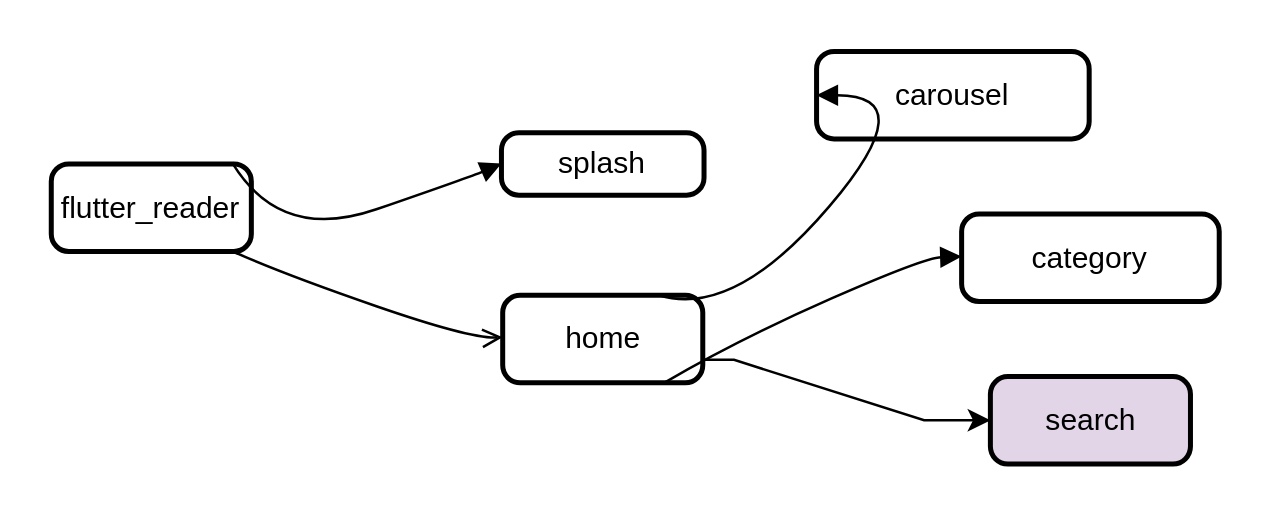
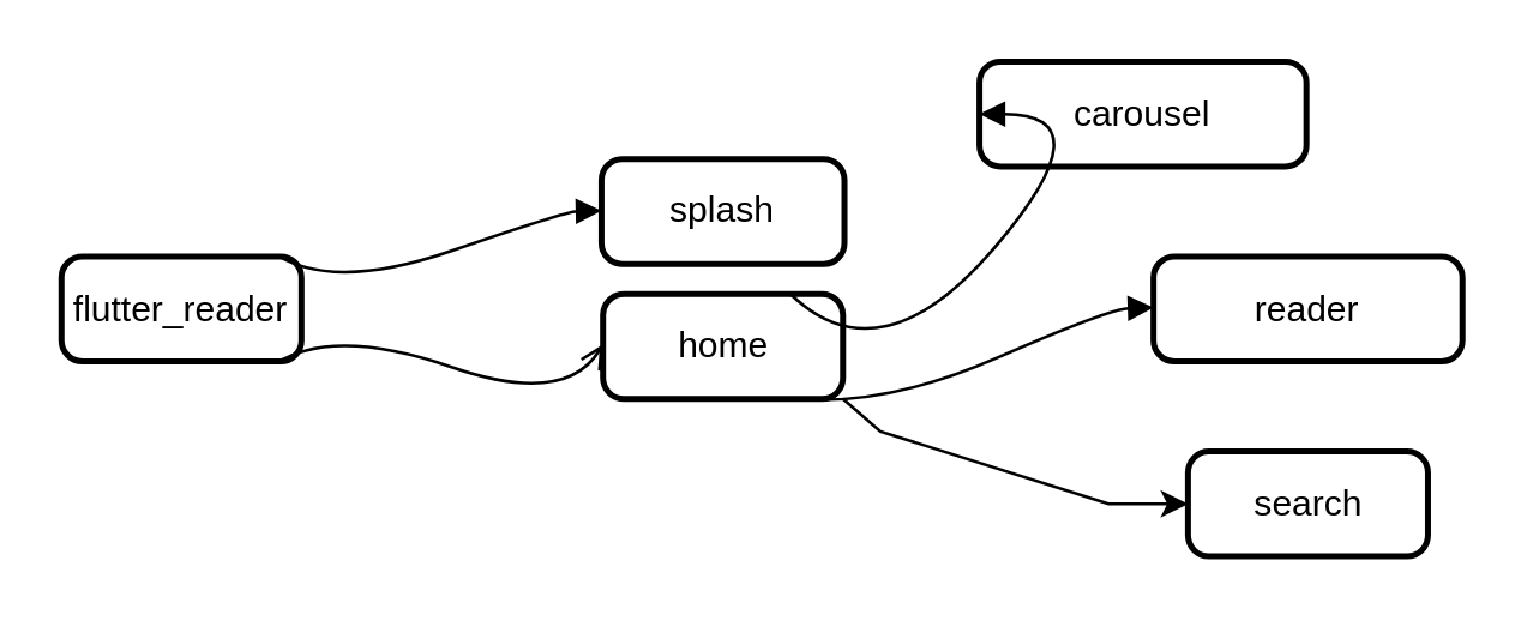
  <mxCell id="0" />
  <mxCell id="1" parent="0" />
- <mxCell id="2" value="flutter_reader" style="rounded=1;absoluteArcSize=1;arcSize=14;whiteSpace=wrap;strokeWidth=2;" parent="1" vertex="1"><mxGeometry x="20" y="65" width="80" height="35" as="geometry" /></mxCell>
- <mxCell id="3" value="splash" style="rounded=1;absoluteArcSize=1;arcSize=14;whiteSpace=wrap;strokeWidth=2;" parent="1" vertex="1"><mxGeometry x="200" y="52.5" width="81" height="25" as="geometry" /></mxCell>
+ <mxCell id="2" value="flutter_reader" style="rounded=1;absoluteArcSize=1;arcSize=14;whiteSpace=wrap;strokeWidth=2;" parent="1" vertex="1"><mxGeometry y="85" width="80" height="35" as="geometry" x="20" /></mxCell>
+ <mxCell id="3" value="splash" style="rounded=1;absoluteArcSize=1;arcSize=14;whiteSpace=wrap;strokeWidth=2;" parent="1" vertex="1"><mxGeometry x="200" y="52.5" width="81" height="35" as="geometry" /></mxCell>
  <mxCell id="4" value="" style="edgeStyle=orthogonalEdgeStyle;rounded=0;orthogonalLoop=1;jettySize=auto;html=1;noEdgeStyle=1;orthogonal=1;" edge="1" parent="1" source="5" target="12"><mxGeometry relative="1" as="geometry"><Array as="points"><mxPoint x="293" y="143.333" /><mxPoint x="369" y="167.5" /></Array></mxGeometry></mxCell>
- <mxCell id="5" value="home" style="rounded=1;absoluteArcSize=1;arcSize=14;whiteSpace=wrap;strokeWidth=2;" parent="1" vertex="1"><mxGeometry x="200.5" y="117.5" width="80" height="35" as="geometry" /></mxCell>
+ <mxCell id="5" value="home" style="rounded=1;absoluteArcSize=1;arcSize=14;whiteSpace=wrap;strokeWidth=2;" parent="1" vertex="1"><mxGeometry x="200.5" y="97.5" width="80" height="35" as="geometry" /></mxCell>
  <mxCell id="6" value="carousel" style="rounded=1;absoluteArcSize=1;arcSize=14;whiteSpace=wrap;strokeWidth=2;" parent="1" vertex="1"><mxGeometry x="326" y="20" width="109" height="35" as="geometry" /></mxCell>
- <mxCell id="7" value="category" style="rounded=1;absoluteArcSize=1;arcSize=14;whiteSpace=wrap;strokeWidth=2;" parent="1" vertex="1"><mxGeometry x="384" y="85" width="103" height="35" as="geometry" /></mxCell>
+ <mxCell id="7" value="reader" style="rounded=1;absoluteArcSize=1;arcSize=14;whiteSpace=wrap;strokeWidth=2;" parent="1" vertex="1"><mxGeometry x="384" y="85" width="103" height="35" as="geometry" /></mxCell>
  <mxCell id="8" value="" style="curved=1;startArrow=none;endArrow=block;exitX=0.902;exitY=0.007;entryX=0.002;entryY=0.493;noEdgeStyle=1;orthogonal=1;" parent="1" source="2" target="3" edge="1"><mxGeometry relative="1" as="geometry"><Array as="points"><mxPoint x="112" y="96.25" /><mxPoint x="188" y="70" /></Array></mxGeometry></mxCell>
  <mxCell id="9" value="" style="curved=1;startArrow=none;endArrow=open;exitX=0.902;exitY=0.993;entryX=-0.004;entryY=0.479;noEdgeStyle=1;orthogonal=1;" parent="1" source="2" target="5" edge="1"><mxGeometry relative="1" as="geometry"><Array as="points"><mxPoint x="112" y="108.75" /><mxPoint x="188" y="135" /></Array></mxGeometry></mxCell>
  <mxCell id="10" value="" style="curved=1;startArrow=none;endArrow=block;exitX=0.789;exitY=-0.014;entryX=-0.003;entryY=0.5;noEdgeStyle=1;orthogonal=1;" parent="1" source="5" target="6" edge="1"><mxGeometry relative="1" as="geometry"><Array as="points"><mxPoint x="293" y="126.667" /><mxPoint x="369" y="37.5" /></Array></mxGeometry></mxCell>
  <mxCell id="11" value="" style="curved=1;startArrow=none;endArrow=block;exitX=0.789;exitY=0.971;entryX=-0.002;entryY=0.486;noEdgeStyle=1;orthogonal=1;" parent="1" source="5" target="7" edge="1"><mxGeometry relative="1" as="geometry"><Array as="points"><mxPoint x="295" y="135" /><mxPoint x="369" y="102.5" /></Array></mxGeometry></mxCell>
- <mxCell id="12" value="search" style="rounded=1;absoluteArcSize=1;arcSize=14;whiteSpace=wrap;strokeWidth=2;fillColor=#e1d5e7;" vertex="1" parent="1"><mxGeometry x="395.5" y="150" width="80" height="35" as="geometry" /></mxCell>
+ <mxCell id="12" value="search" style="rounded=1;absoluteArcSize=1;arcSize=14;whiteSpace=wrap;strokeWidth=2;" vertex="1" parent="1"><mxGeometry x="395.5" y="150" width="80" height="35" as="geometry" /></mxCell>
